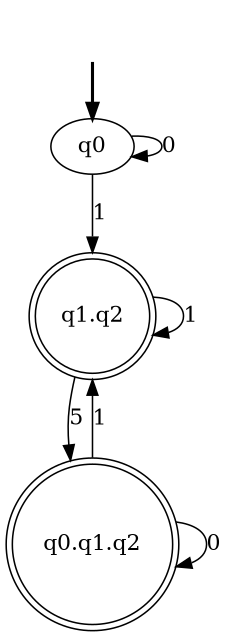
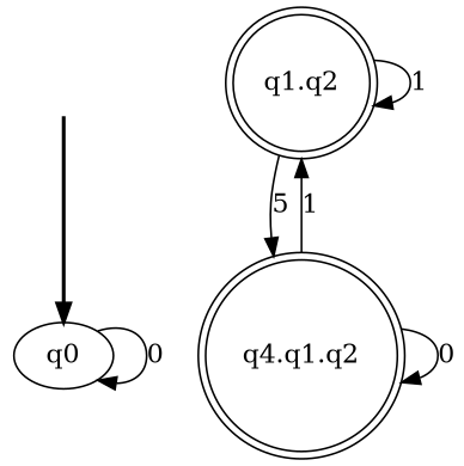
  digraph {
    fake [style=invisible]
    q0 [root=true]
    "q1.q2" [shape=doublecircle]
-   "q0.q1.q2" [shape=doublecircle]
+   "q0.q1.q2" [shape=doublecircle label="q4.q1.q2"]
    fake -> q0 [style=bold]
    q0 -> q0 [label=0]
-   q0 -> "q1.q2" [label=1]
    "q1.q2" -> "q1.q2" [label=1]
    "q1.q2" -> "q0.q1.q2" [label=5]
    "q0.q1.q2" -> "q1.q2" [label=1]
    "q0.q1.q2" -> "q0.q1.q2" [label=0]
  }
